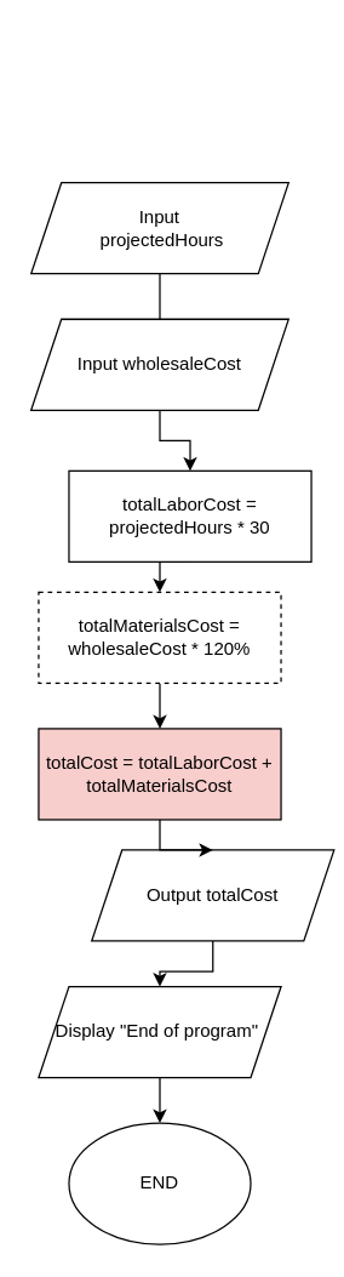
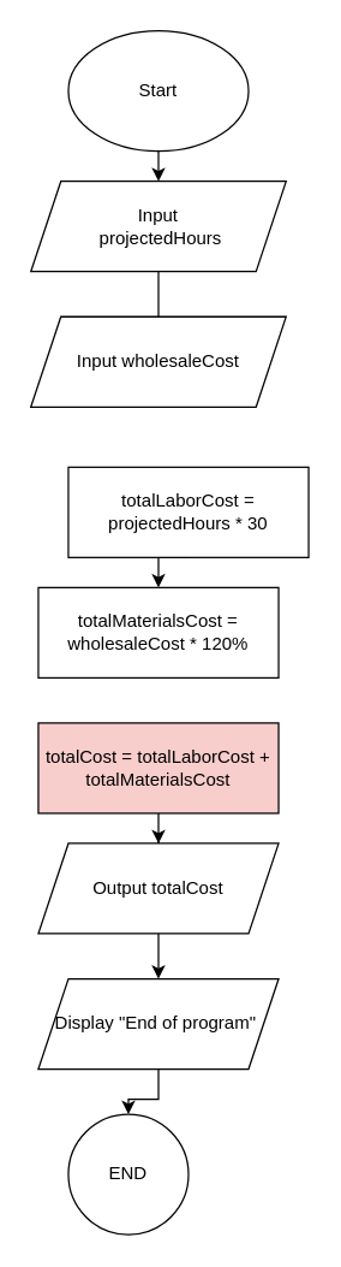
  <mxCell id="0" />
  <mxCell id="1" parent="0" />
+ <mxCell id="2" style="edgeStyle=orthogonalEdgeStyle;rounded=0;orthogonalLoop=1;jettySize=auto;html=1;exitX=0.5;exitY=1;exitDx=0;exitDy=0;entryX=0.5;entryY=0;entryDx=0;entryDy=0;" edge="1" parent="1" source="3" target="5"><mxGeometry relative="1" as="geometry" /></mxCell>
+ <mxCell id="3" value="Start" style="ellipse;whiteSpace=wrap;html=1;" vertex="1" parent="1"><mxGeometry x="45" y="20" width="120" height="80" as="geometry" /></mxCell>
  <mxCell id="4" style="edgeStyle=orthogonalEdgeStyle;rounded=0;orthogonalLoop=1;jettySize=auto;html=1;exitX=0.5;exitY=1;exitDx=0;exitDy=0;entryX=0.5;entryY=0;entryDx=0;entryDy=0;endArrow=none;" edge="1" parent="1" source="5" target="7"><mxGeometry relative="1" as="geometry" /></mxCell>
  <mxCell id="5" value="Input&lt;div&gt;&amp;nbsp;projectedHours&lt;/div&gt;" style="shape=parallelogram;perimeter=parallelogramPerimeter;whiteSpace=wrap;html=1;fixedSize=1;" vertex="1" parent="1"><mxGeometry x="20" y="120" width="170" height="60" as="geometry" /></mxCell>
- <mxCell id="6" style="edgeStyle=orthogonalEdgeStyle;rounded=0;orthogonalLoop=1;jettySize=auto;html=1;exitX=0.5;exitY=1;exitDx=0;exitDy=0;entryX=0.5;entryY=0;entryDx=0;entryDy=0;" edge="1" parent="1" source="7" target="9"><mxGeometry relative="1" as="geometry" /></mxCell>
  <mxCell id="7" value="Input wholesaleCost" style="shape=parallelogram;perimeter=parallelogramPerimeter;whiteSpace=wrap;html=1;fixedSize=1;" vertex="1" parent="1"><mxGeometry x="20" y="210" width="170" height="60" as="geometry" /></mxCell>
  <mxCell id="8" style="edgeStyle=orthogonalEdgeStyle;rounded=0;orthogonalLoop=1;jettySize=auto;html=1;exitX=0.5;exitY=1;exitDx=0;exitDy=0;entryX=0.5;entryY=0;entryDx=0;entryDy=0;" edge="1" parent="1" source="9" target="11"><mxGeometry relative="1" as="geometry" /></mxCell>
  <mxCell id="9" value="totalLaborCost &lt;span class=&quot;hljs-operator&quot;&gt;=&lt;/span&gt; projectedHours &lt;span class=&quot;hljs-operator&quot;&gt;*&lt;/span&gt; 30" style="rounded=0;whiteSpace=wrap;html=1;" vertex="1" parent="1"><mxGeometry x="45" y="310" width="160" height="60" as="geometry" /></mxCell>
- <mxCell id="10" style="edgeStyle=orthogonalEdgeStyle;rounded=0;orthogonalLoop=1;jettySize=auto;html=1;exitX=0.5;exitY=1;exitDx=0;exitDy=0;" edge="1" parent="1" source="11" target="15"><mxGeometry relative="1" as="geometry" /></mxCell>
- <mxCell id="11" value="totalMaterialsCost &lt;span class=&quot;hljs-operator&quot;&gt;=&lt;/span&gt; wholesaleCost &lt;span class=&quot;hljs-operator&quot;&gt;* 120%&lt;/span&gt;" style="rounded=0;whiteSpace=wrap;html=1;dashed=1;" vertex="1" parent="1"><mxGeometry x="25" y="390" width="160" height="60" as="geometry" /></mxCell>
+ <mxCell id="11" value="totalMaterialsCost &lt;span class=&quot;hljs-operator&quot;&gt;=&lt;/span&gt; wholesaleCost &lt;span class=&quot;hljs-operator&quot;&gt;* 120%&lt;/span&gt;" style="rounded=0;whiteSpace=wrap;html=1;" vertex="1" parent="1"><mxGeometry x="25" y="390" width="160" height="60" as="geometry" /></mxCell>
  <mxCell id="12" style="edgeStyle=orthogonalEdgeStyle;rounded=0;orthogonalLoop=1;jettySize=auto;html=1;exitX=0.5;exitY=1;exitDx=0;exitDy=0;" edge="1" parent="1" source="13" target="17"><mxGeometry relative="1" as="geometry" /></mxCell>
- <mxCell id="13" value="Output totalCost" style="shape=parallelogram;perimeter=parallelogramPerimeter;whiteSpace=wrap;html=1;fixedSize=1;" vertex="1" parent="1"><mxGeometry x="60" y="560" width="160" height="60" as="geometry" /></mxCell>
+ <mxCell id="13" value="Output totalCost" style="shape=parallelogram;perimeter=parallelogramPerimeter;whiteSpace=wrap;html=1;fixedSize=1;" vertex="1" parent="1"><mxGeometry x="25" y="560" width="160" height="60" as="geometry" /></mxCell>
  <mxCell id="14" style="edgeStyle=orthogonalEdgeStyle;rounded=0;orthogonalLoop=1;jettySize=auto;html=1;exitX=0.5;exitY=1;exitDx=0;exitDy=0;" edge="1" parent="1" source="15" target="13"><mxGeometry relative="1" as="geometry" /></mxCell>
  <mxCell id="15" value="totalCost &lt;span class=&quot;hljs-operator&quot;&gt;=&lt;/span&gt; totalLaborCost &lt;span class=&quot;hljs-operator&quot;&gt;+&lt;/span&gt; totalMaterialsCost" style="rounded=0;whiteSpace=wrap;html=1;fillColor=#f8cecc;" vertex="1" parent="1"><mxGeometry x="25" y="480" width="160" height="60" as="geometry" /></mxCell>
  <mxCell id="16" style="edgeStyle=orthogonalEdgeStyle;rounded=0;orthogonalLoop=1;jettySize=auto;html=1;exitX=0.5;exitY=1;exitDx=0;exitDy=0;" edge="1" parent="1" source="17" target="18"><mxGeometry relative="1" as="geometry" /></mxCell>
  <mxCell id="17" value="Display &quot;End of program&quot;&amp;nbsp;" style="shape=parallelogram;perimeter=parallelogramPerimeter;whiteSpace=wrap;html=1;fixedSize=1;" vertex="1" parent="1"><mxGeometry x="25" y="650" width="160" height="60" as="geometry" /></mxCell>
- <mxCell id="18" value="END" style="ellipse;whiteSpace=wrap;html=1;" vertex="1" parent="1"><mxGeometry x="45" y="740" width="120" height="80" as="geometry" /></mxCell>
+ <mxCell id="18" value="END" style="ellipse;whiteSpace=wrap;html=1;" vertex="1" parent="1"><mxGeometry x="45" y="740" width="80" height="80" as="geometry" /></mxCell>
